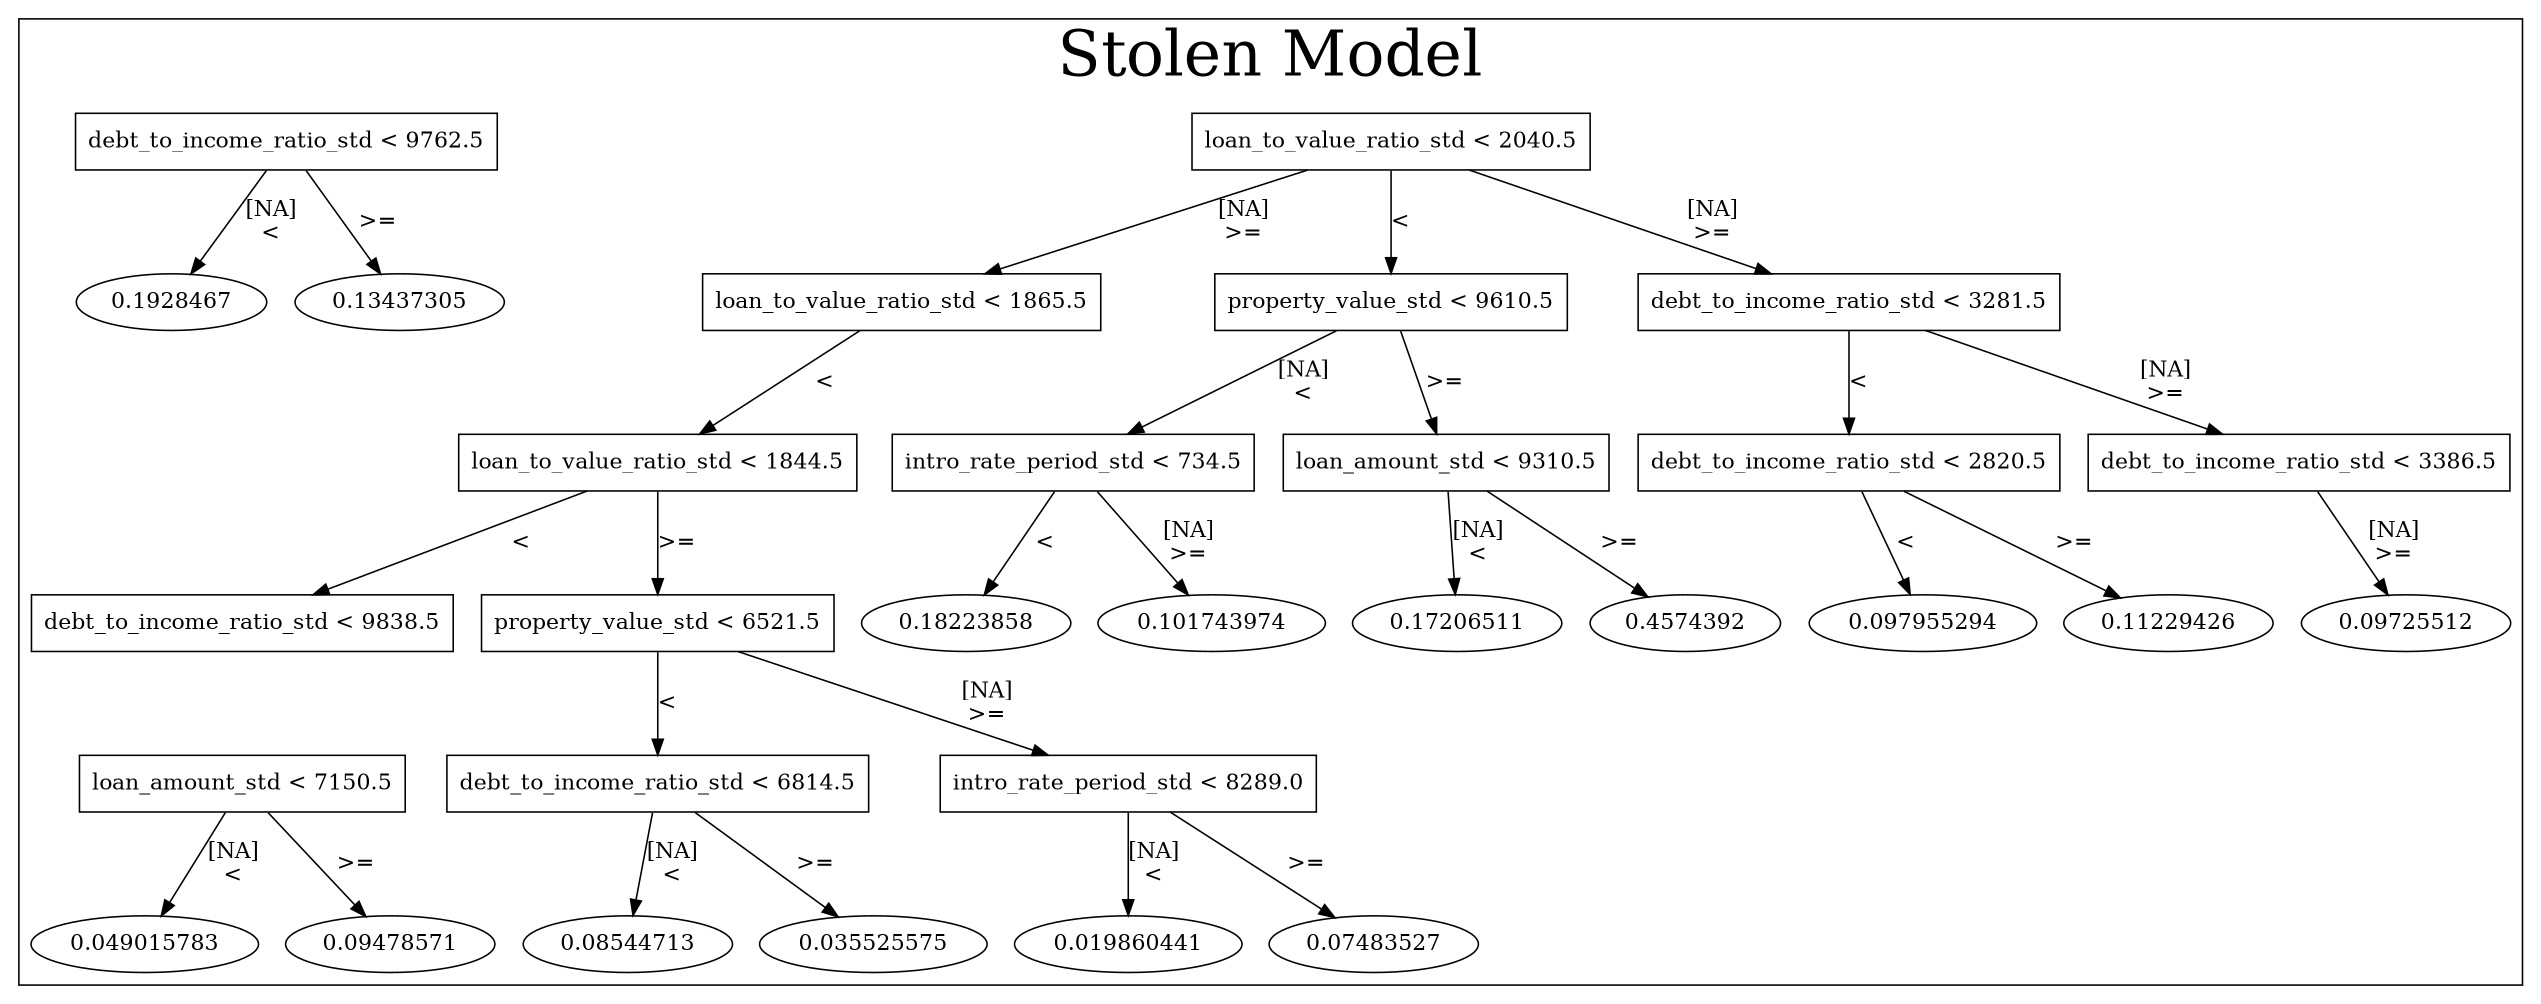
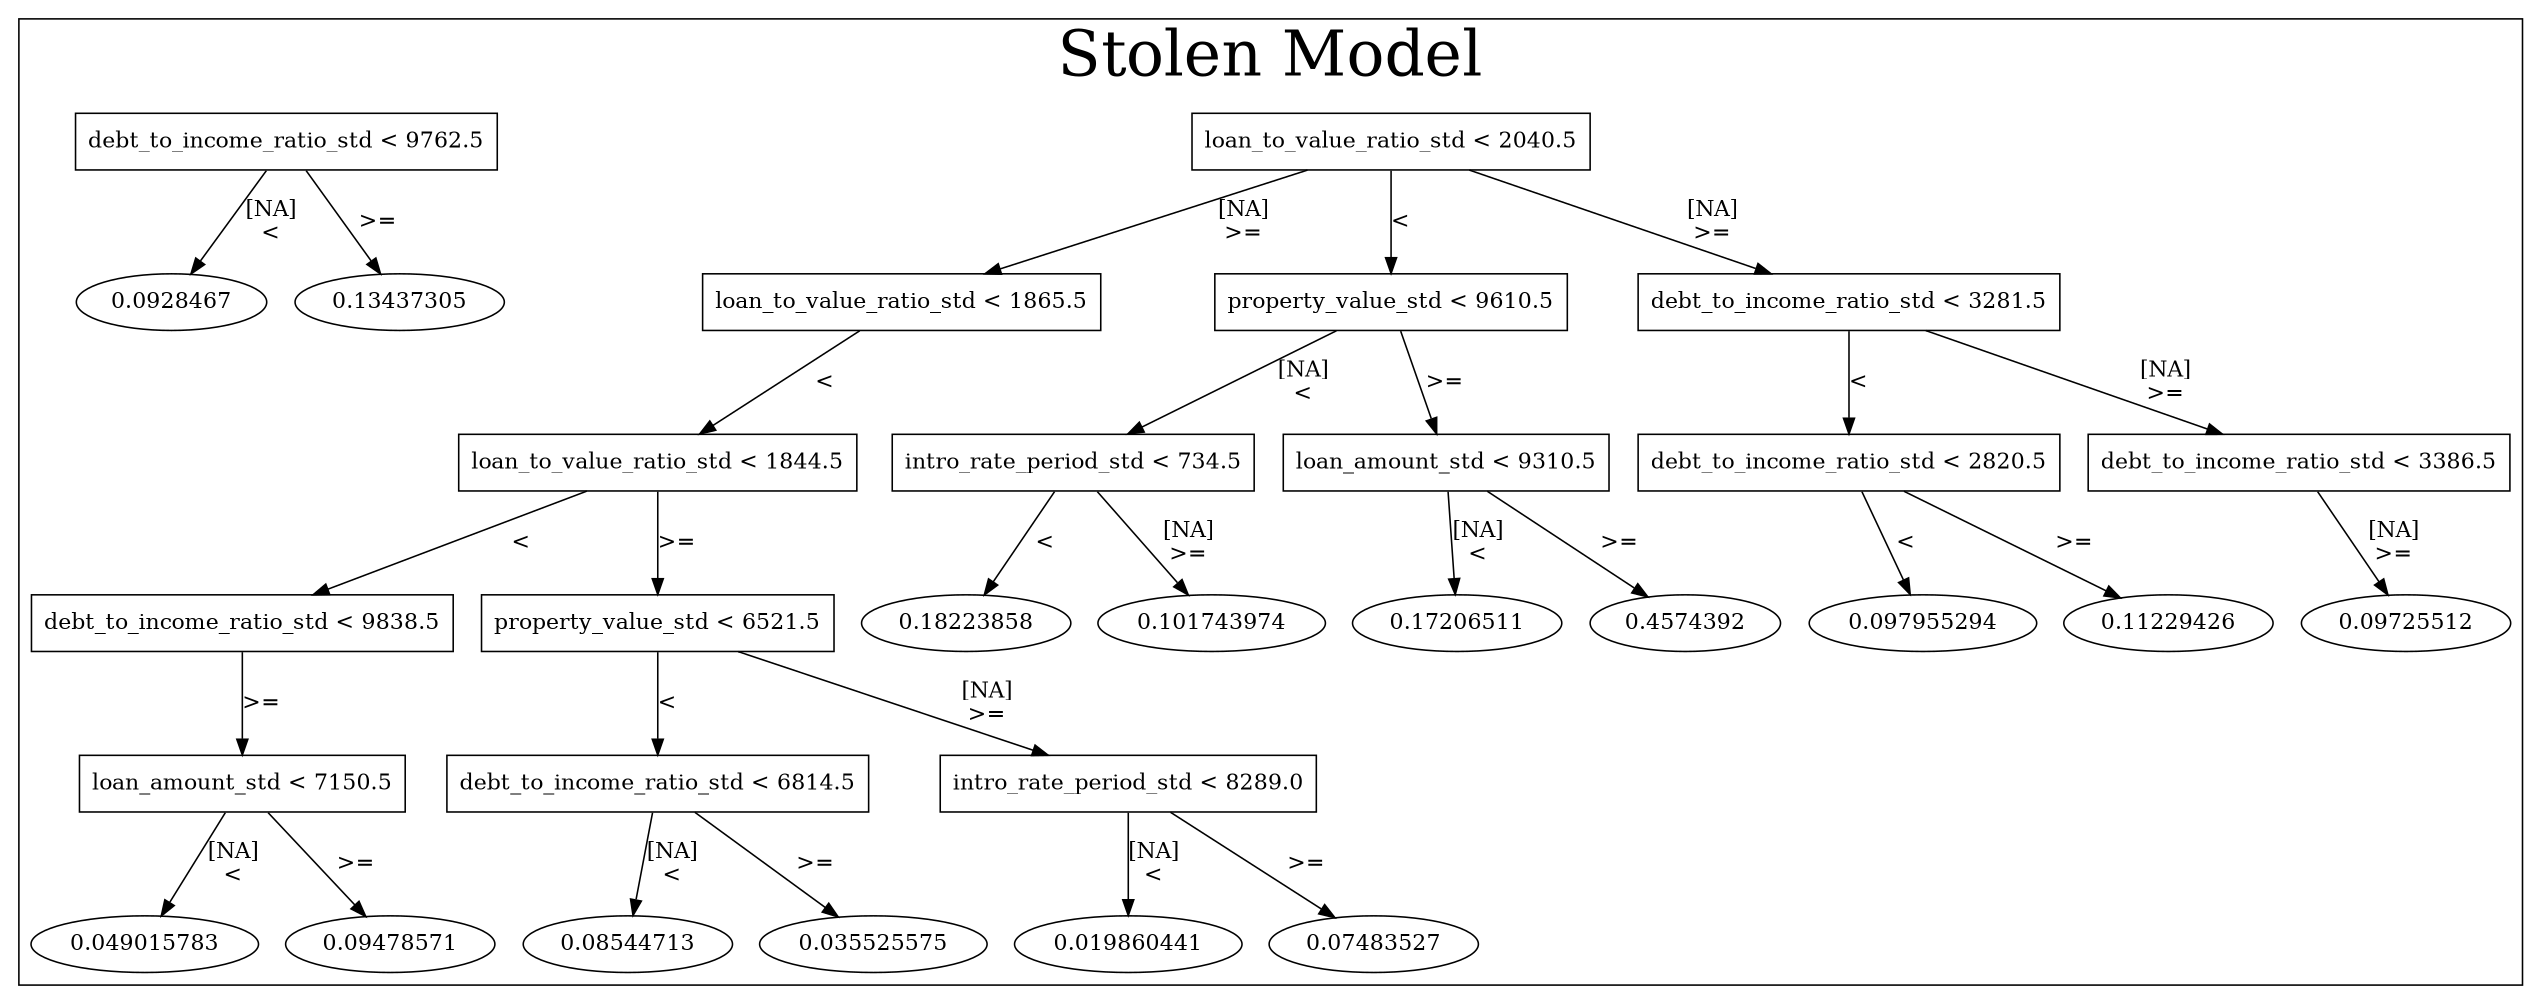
  digraph {
    node [fontsize=14]
    edge [fontsize=14]
    n1 [label="loan_to_value_ratio_std < 1865.5" shape=box]
    n2 [label="loan_to_value_ratio_std < 1844.5" shape=box]
    n3 [label="loan_to_value_ratio_std < 2040.5" shape=box]
    n4 [label="debt_to_income_ratio_std < 9838.5" shape=box]
    n5 [label="property_value_std < 6521.5" shape=box]
    n6 [label="property_value_std < 9610.5" shape=box]
    n7 [label="debt_to_income_ratio_std < 3281.5" shape=box]
    n8 [label="debt_to_income_ratio_std < 9762.5" shape=box]
    n9 [label="loan_amount_std < 7150.5" shape=box]
    n10 [label="debt_to_income_ratio_std < 6814.5" shape=box]
    n11 [label="intro_rate_period_std < 8289.0" shape=box]
    n12 [label="intro_rate_period_std < 734.5" shape=box]
    n13 [label="loan_amount_std < 9310.5" shape=box]
    n14 [label="debt_to_income_ratio_std < 2820.5" shape=box]
    n15 [label="debt_to_income_ratio_std < 3386.5" shape=box]
-   n16 [label=0.1928467]
+   n16 [label=0.0928467]
    n17 [label=0.13437305]
    n18 [label=0.049015783]
    n19 [label=0.09478571]
    n20 [label=0.08544713]
    n21 [label=0.035525575]
    n22 [label=0.019860441]
    n23 [label=0.07483527]
    n24 [label=0.18223858]
    n25 [label=0.101743974]
    n26 [label=0.17206511]
    n27 [label=0.4574392]
    n28 [label=0.097955294]
    n29 [label=0.11229426]
    n30 [label=0.09725512]
    subgraph cluster_1 {
      fontsize=40
      label="Stolen Model"
      subgraph sub_2 {
        fontsize=40
        label="Stolen Model"
        n1
      }
      subgraph sub_3 {
        fontsize=40
        label="Stolen Model"
        n2
        n3
      }
      subgraph sub_4 {
        fontsize=40
        label="Stolen Model"
        n4
        n5
        n6
        n7
      }
      subgraph sub_5 {
        fontsize=40
        label="Stolen Model"
        n8
        n9
        n10
        n11
        n12
        n13
        n14
        n15
      }
      subgraph sub_6 {
        fontsize=40
        label="Stolen Model"
        n16
        n17
        n18
        n19
        n20
        n21
        n22
        n23
        n24
        n25
        n26
        n27
        n28
        n29
        n30
      }
    }
    n1 -> n2 [label="<\n"]
    n2 -> n4 [label="<\n"]
    n2 -> n5 [label=">=\n"]
    n3 -> n1 [label="[NA]\n>=\n"]
    n3 -> n6 [label="<\n"]
    n3 -> n7 [label="[NA]\n>=\n"]
+   n4 -> n9 [label=">=\n"]
    n5 -> n10 [label="<\n"]
    n5 -> n11 [label="[NA]\n>=\n"]
    n6 -> n12 [label="[NA]\n<\n"]
    n6 -> n13 [label=">=\n"]
    n7 -> n14 [label="<\n"]
    n7 -> n15 [label="[NA]\n>=\n"]
    n8 -> n16 [label="[NA]\n<\n"]
    n8 -> n17 [label=">=\n"]
    n9 -> n18 [label="[NA]\n<\n"]
    n9 -> n19 [label=">=\n"]
    n10 -> n20 [label="[NA]\n<\n"]
    n10 -> n21 [label=">=\n"]
    n11 -> n22 [label="[NA]\n<\n"]
    n11 -> n23 [label=">=\n"]
    n12 -> n24 [label="<\n"]
    n12 -> n25 [label="[NA]\n>=\n"]
    n13 -> n26 [label="[NA]\n<\n"]
    n13 -> n27 [label=">=\n"]
    n14 -> n28 [label="<\n"]
    n14 -> n29 [label=">=\n"]
    n15 -> n30 [label="[NA]\n>=\n"]
  }
